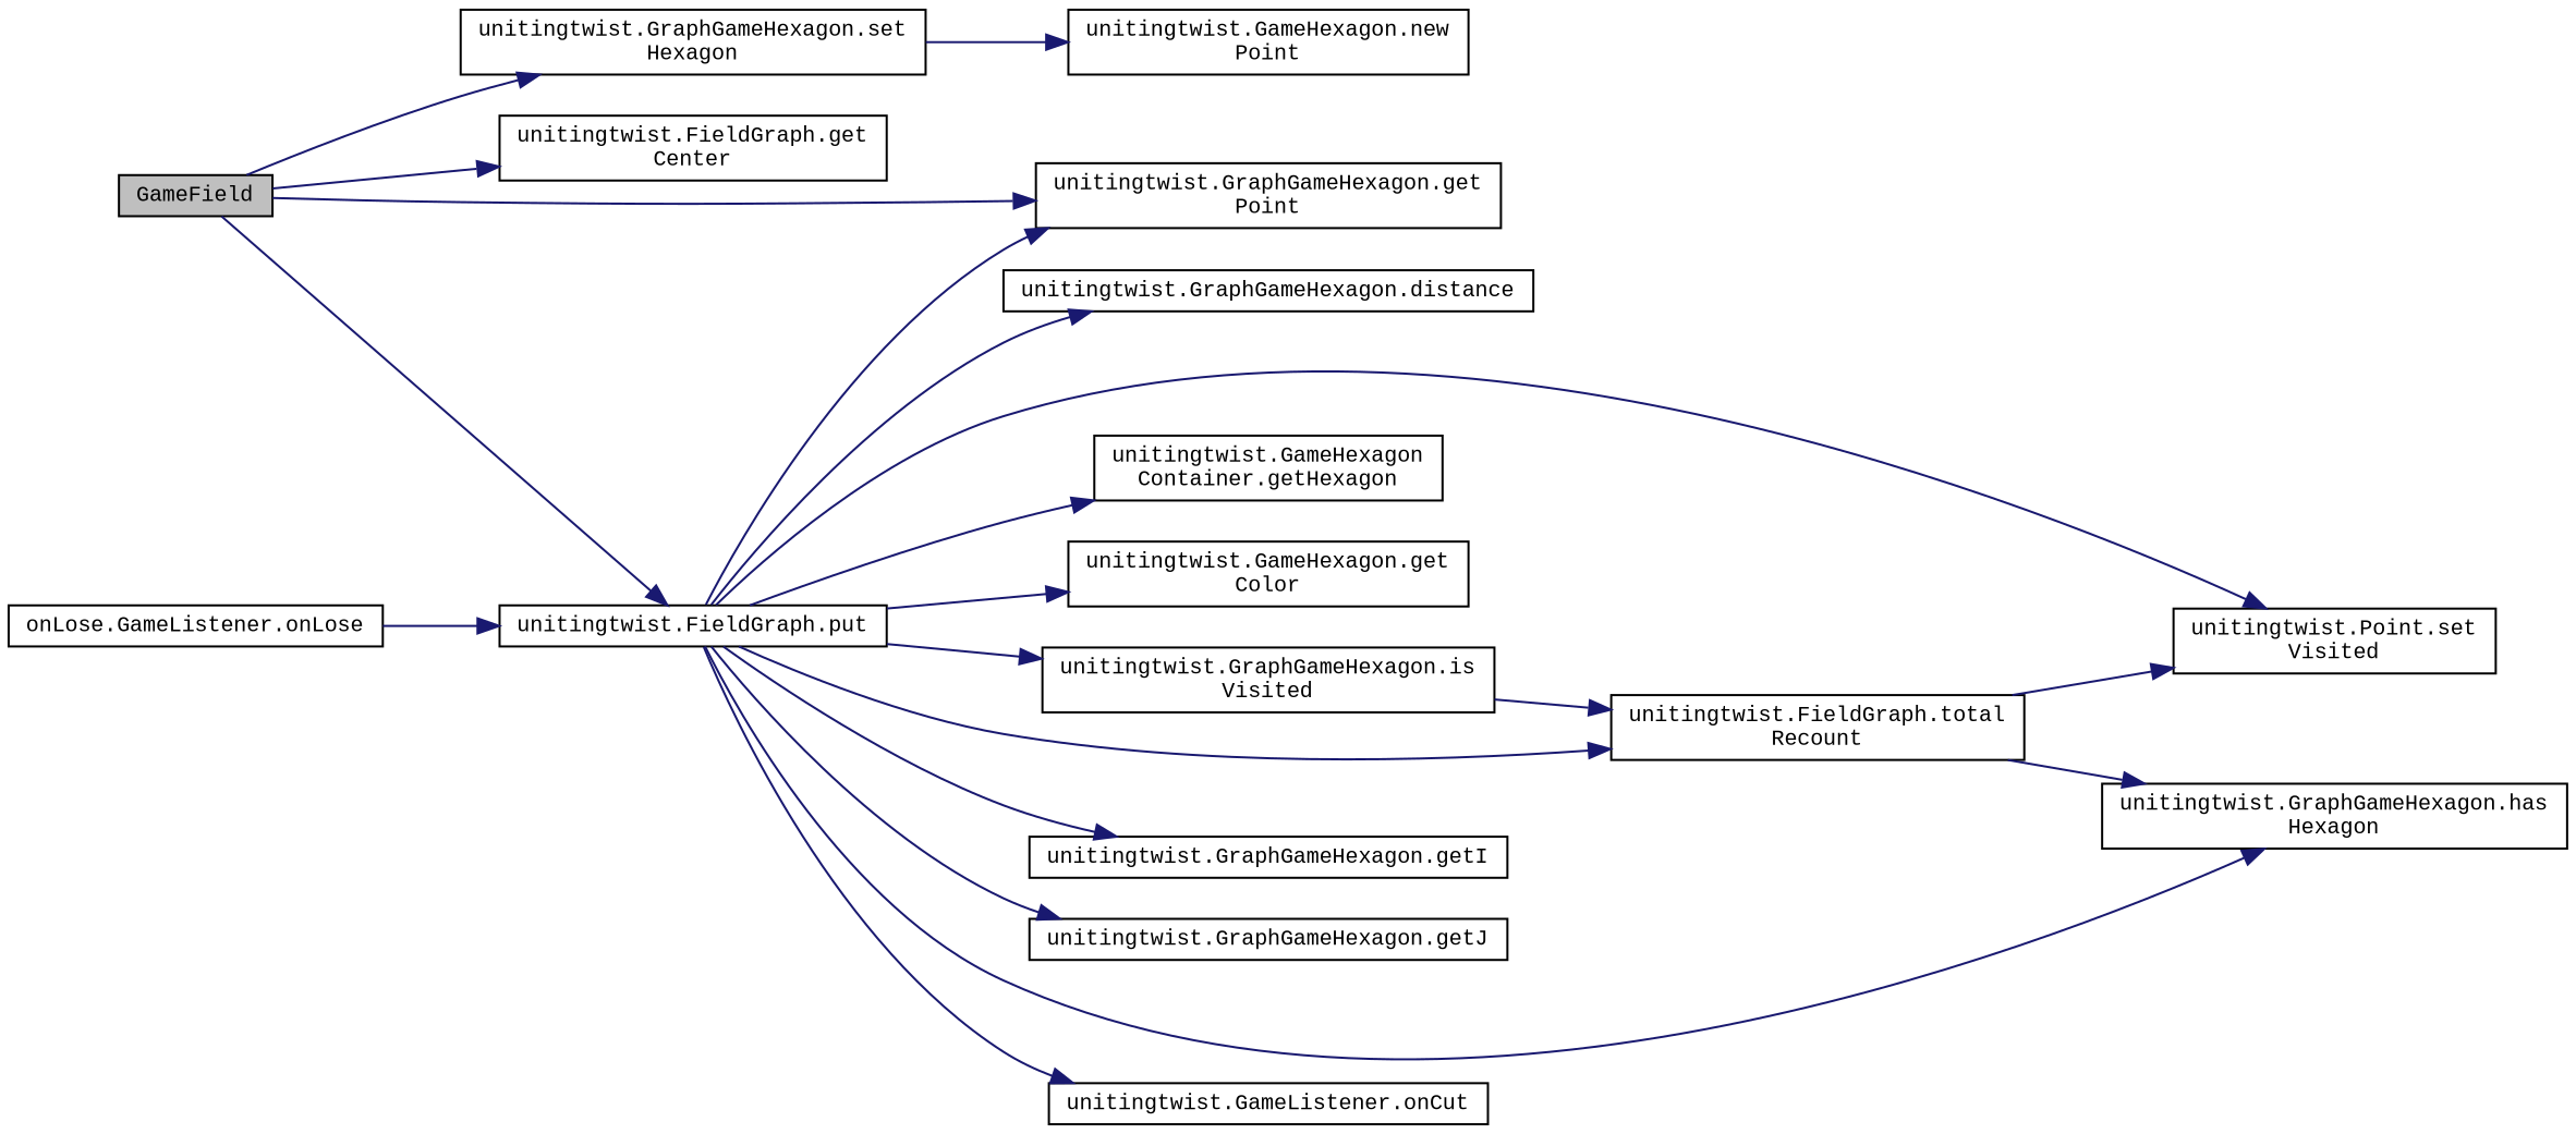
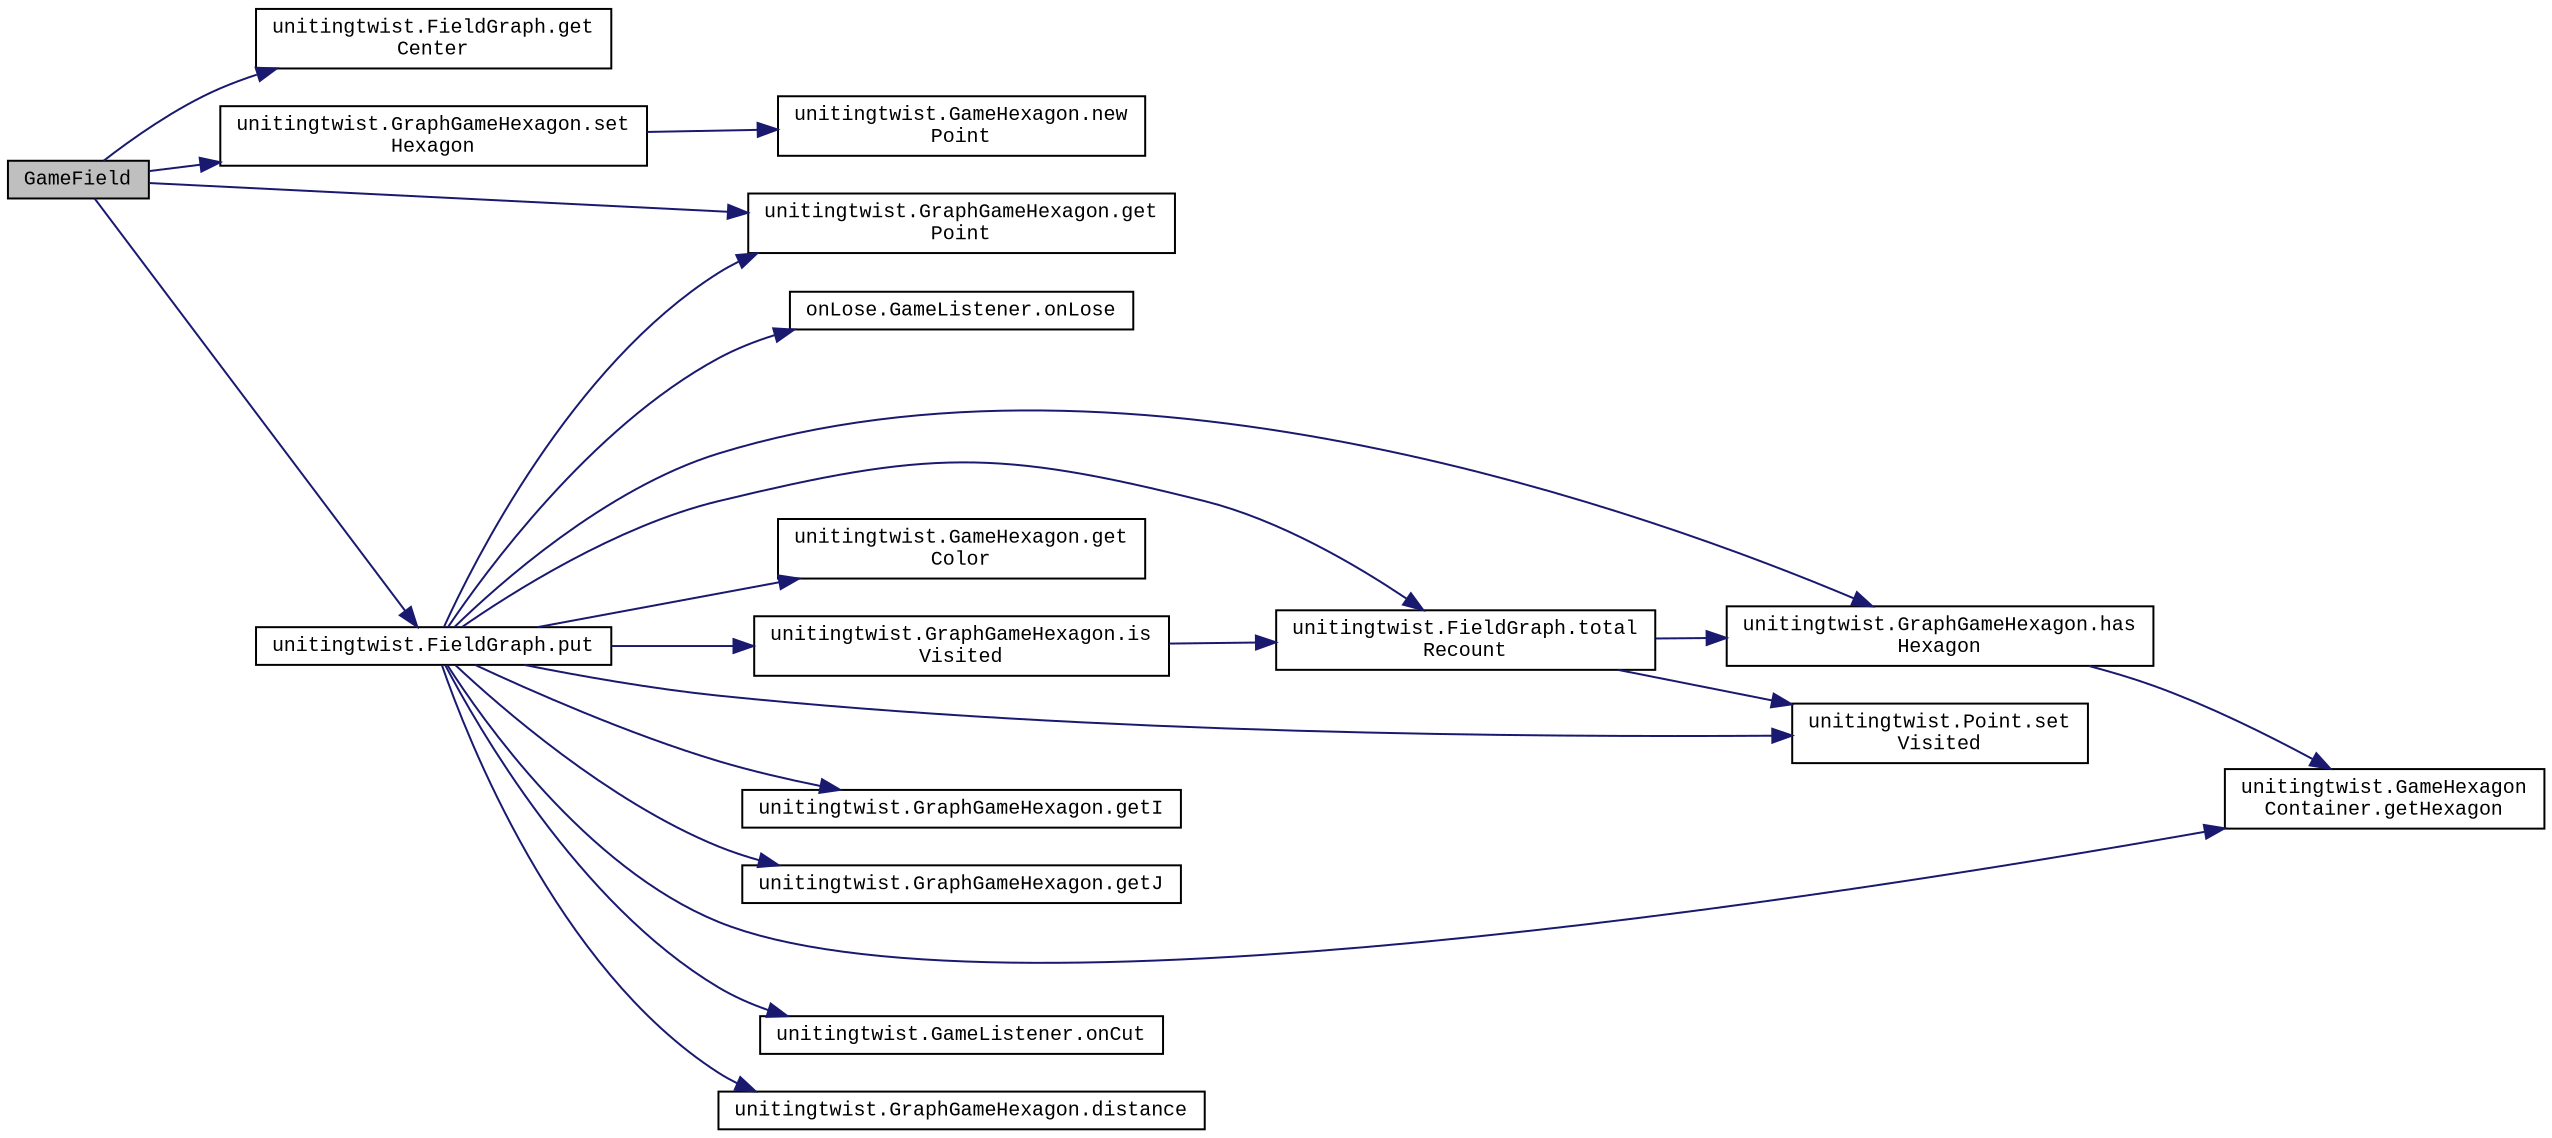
  digraph {
    fontname="Liberation Mono"
    rankdir=LR
    node [color=black fillcolor=white fontname="Liberation Mono" fontsize=10 shape=record style=filled]
    edge [color=midnightblue fontname="Liberation Mono" fontsize=10 labelfontname=Helvetica labelfontsize=10 style=solid]
    n1 [fillcolor=grey75 fontcolor=black height=0.2 label=GameField width=0.4]
    n2 [height=0.2 label="unitingtwist.FieldGraph.get\lCenter" width=0.4]
    n3 [height=0.2 label="unitingtwist.GraphGameHexagon.get\lPoint" width=0.4]
    n4 [height=0.2 label="unitingtwist.GraphGameHexagon.set\lHexagon" width=0.4]
    n5 [height=0.2 label="unitingtwist.FieldGraph.put" width=0.4]
    n6 [height=0.2 label="unitingtwist.GameHexagon.new\lPoint" width=0.4]
    n7 [height=0.2 label="unitingtwist.GameHexagon\lContainer.getHexagon" width=0.4]
    n8 [height=0.2 label="unitingtwist.GameHexagon.get\lColor" width=0.4]
    n9 [height=0.2 label="unitingtwist.GraphGameHexagon.is\lVisited" width=0.4]
    n10 [height=0.2 label="unitingtwist.Point.set\lVisited" width=0.4]
    n11 [height=0.2 label="unitingtwist.GraphGameHexagon.getI" width=0.4]
    n12 [height=0.2 label="unitingtwist.GraphGameHexagon.getJ" width=0.4]
    n13 [height=0.2 label="unitingtwist.GraphGameHexagon.has\lHexagon" width=0.4]
    n14 [height=0.2 label="unitingtwist.GameListener.onCut" width=0.4]
    n15 [height=0.2 label="unitingtwist.GraphGameHexagon.distance" width=0.4]
    n16 [height=0.2 label="onLose.GameListener.onLose" width=0.4]
    n17 [height=0.2 label="unitingtwist.FieldGraph.total\lRecount" width=0.4]
    n1 -> n2
    n1 -> n3
    n1 -> n4
    n1 -> n5
    n4 -> n6
    n5 -> n3
    n5 -> n7
    n5 -> n8
    n5 -> n9
    n5 -> n10
    n5 -> n11
    n5 -> n12
    n5 -> n13
    n5 -> n14
    n5 -> n15
-   n16 -> n5
+   n5 -> n16
    n5 -> n17
    n9 -> n17
+   n13 -> n7
    n17 -> n10
    n17 -> n13
  }
